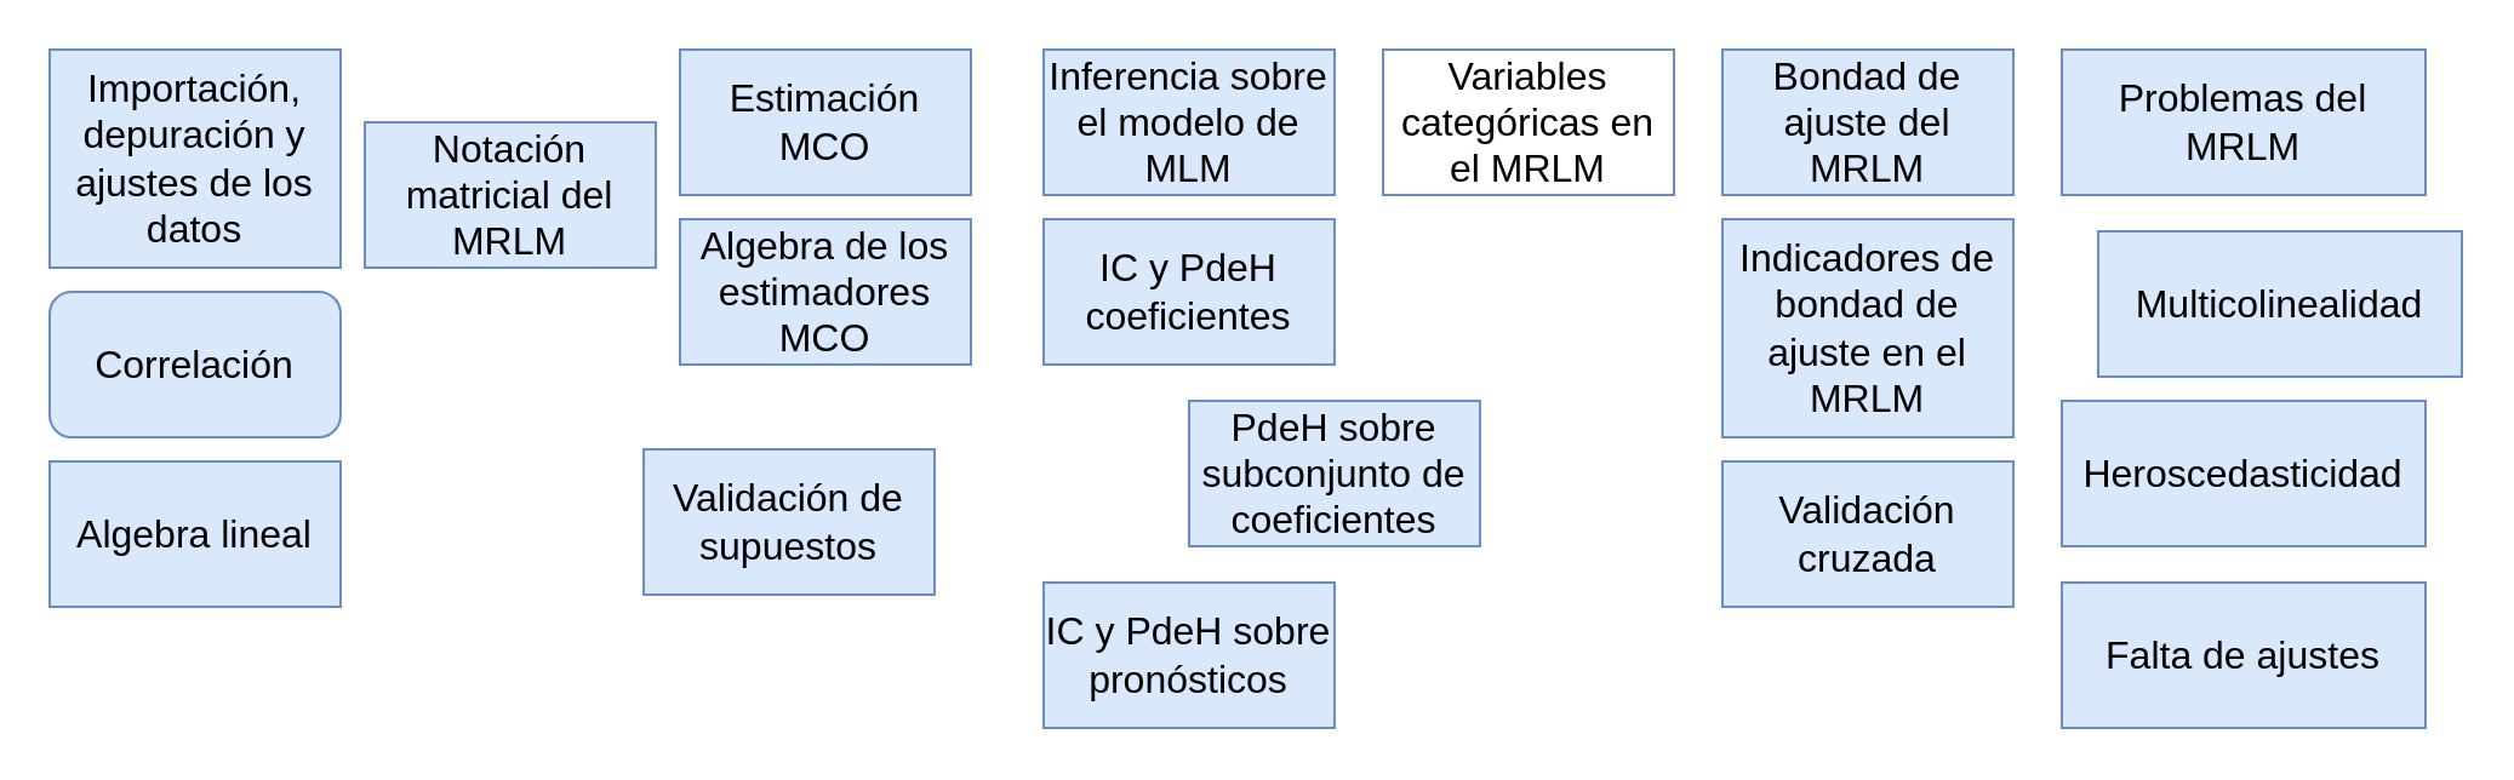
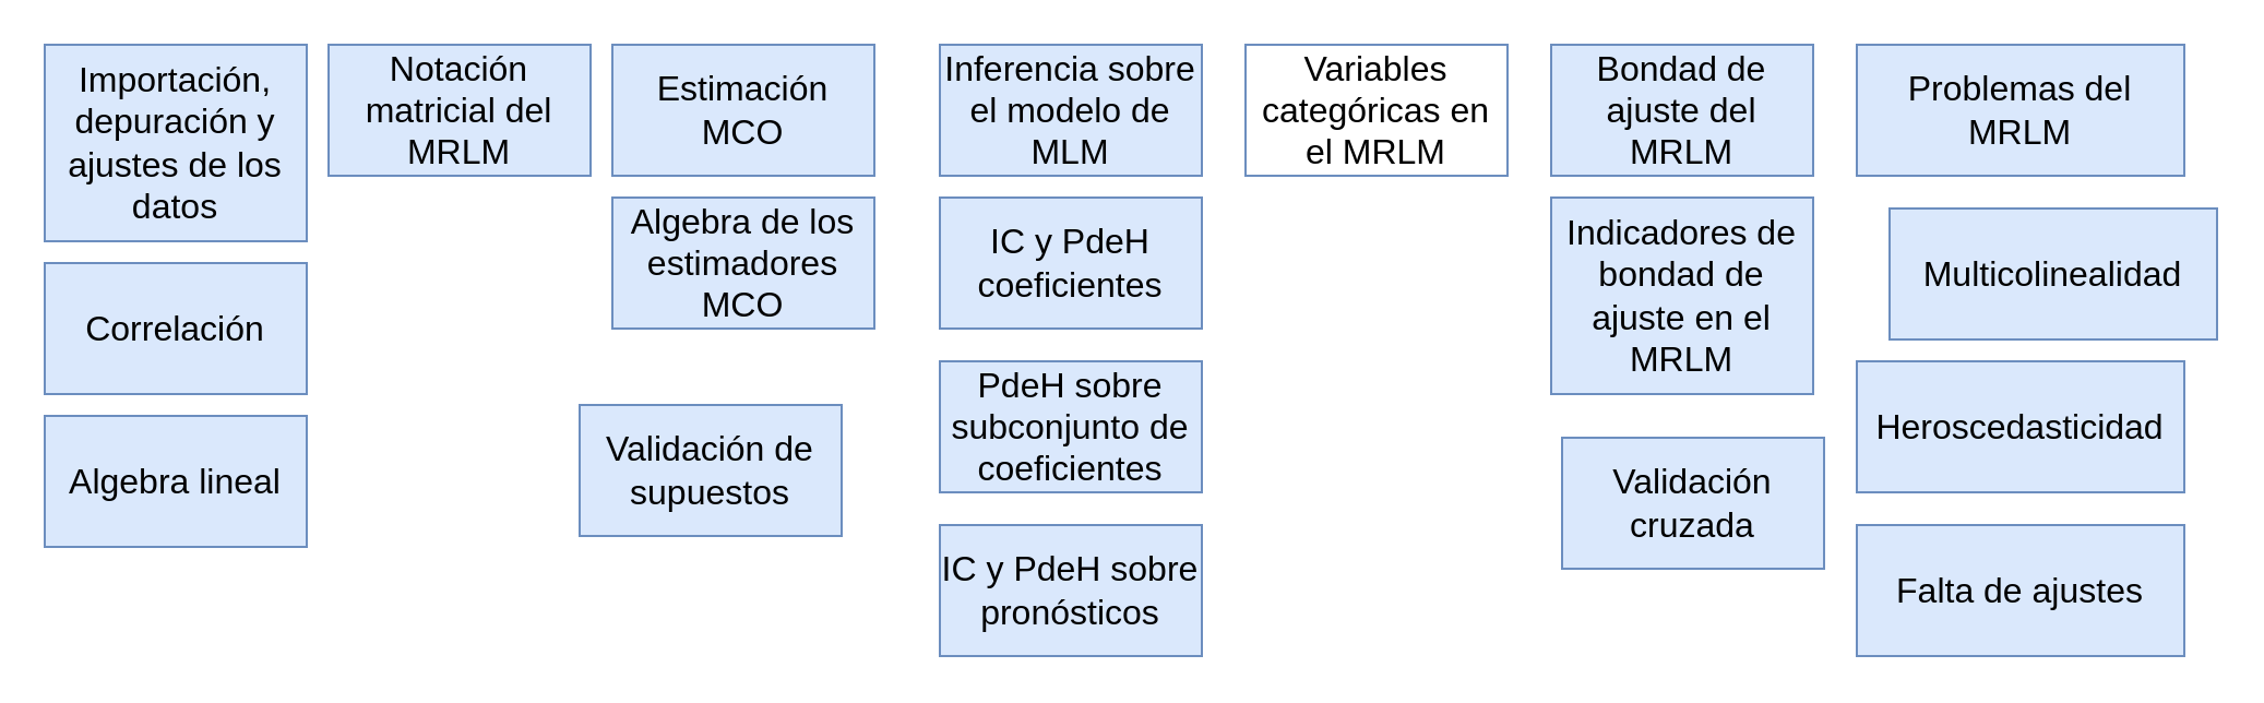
  <mxCell id="0" />
  <mxCell id="1" parent="0" />
- <mxCell id="2" value="&lt;font style=&quot;font-size: 16px&quot;&gt;Correlación&lt;/font&gt;" style="whiteSpace=wrap;html=1;fillColor=#dae8fc;strokeColor=#6c8ebf;rounded=1;" vertex="1" parent="1"><mxGeometry x="20" y="120" width="120" height="60" as="geometry" /></mxCell>
+ <mxCell id="2" value="&lt;font style=&quot;font-size: 16px&quot;&gt;Correlación&lt;/font&gt;" style="rounded=0;whiteSpace=wrap;html=1;fillColor=#dae8fc;strokeColor=#6c8ebf;" vertex="1" parent="1"><mxGeometry x="20" y="120" width="120" height="60" as="geometry" /></mxCell>
  <mxCell id="3" value="&lt;font style=&quot;font-size: 16px&quot;&gt;Algebra lineal&lt;/font&gt;" style="rounded=0;whiteSpace=wrap;html=1;fillColor=#dae8fc;strokeColor=#6c8ebf;" vertex="1" parent="1"><mxGeometry x="20" y="190" width="120" height="60" as="geometry" /></mxCell>
- <mxCell id="4" value="&lt;font style=&quot;font-size: 16px&quot;&gt;Notación matricial del MRLM&lt;/font&gt;" style="rounded=0;whiteSpace=wrap;html=1;fillColor=#dae8fc;strokeColor=#6c8ebf;" vertex="1" parent="1"><mxGeometry x="150" y="50" width="120" height="60" as="geometry" /></mxCell>
+ <mxCell id="4" value="&lt;font style=&quot;font-size: 16px&quot;&gt;Notación matricial del MRLM&lt;/font&gt;" style="rounded=0;whiteSpace=wrap;html=1;fillColor=#dae8fc;strokeColor=#6c8ebf;" vertex="1" parent="1"><mxGeometry x="150" y="20" width="120" height="60" as="geometry" /></mxCell>
  <mxCell id="5" value="&lt;font style=&quot;font-size: 16px&quot;&gt;Estimación MCO&lt;/font&gt;" style="rounded=0;whiteSpace=wrap;html=1;fillColor=#dae8fc;strokeColor=#6c8ebf;" vertex="1" parent="1"><mxGeometry x="280" y="20" width="120" height="60" as="geometry" /></mxCell>
  <mxCell id="6" value="&lt;font style=&quot;font-size: 16px&quot;&gt;Algebra de los estimadores MCO&lt;/font&gt;" style="rounded=0;whiteSpace=wrap;html=1;fillColor=#dae8fc;strokeColor=#6c8ebf;" vertex="1" parent="1"><mxGeometry x="280" y="90" width="120" height="60" as="geometry" /></mxCell>
  <mxCell id="7" value="&lt;font style=&quot;font-size: 16px&quot;&gt;Inferencia sobre el modelo de MLM&lt;/font&gt;" style="rounded=0;whiteSpace=wrap;html=1;fillColor=#dae8fc;strokeColor=#6c8ebf;" vertex="1" parent="1"><mxGeometry x="430" y="20" width="120" height="60" as="geometry" /></mxCell>
  <mxCell id="8" value="&lt;font style=&quot;font-size: 16px&quot;&gt;IC y PdeH coeficientes&lt;/font&gt;" style="rounded=0;whiteSpace=wrap;html=1;fillColor=#dae8fc;strokeColor=#6c8ebf;" vertex="1" parent="1"><mxGeometry x="430" y="90" width="120" height="60" as="geometry" /></mxCell>
- <mxCell id="9" value="&lt;span style=&quot;font-size: 16px&quot;&gt;PdeH sobre subconjunto de coeficientes&lt;/span&gt;" style="rounded=0;whiteSpace=wrap;html=1;fillColor=#dae8fc;strokeColor=#6c8ebf;" vertex="1" parent="1"><mxGeometry x="490" y="165" width="120" height="60" as="geometry" /></mxCell>
+ <mxCell id="9" value="&lt;span style=&quot;font-size: 16px&quot;&gt;PdeH sobre subconjunto de coeficientes&lt;/span&gt;" style="rounded=0;whiteSpace=wrap;html=1;fillColor=#dae8fc;strokeColor=#6c8ebf;" vertex="1" parent="1"><mxGeometry x="430" y="165" width="120" height="60" as="geometry" /></mxCell>
  <mxCell id="10" value="&lt;font style=&quot;font-size: 16px&quot;&gt;IC y PdeH sobre pronósticos&lt;/font&gt;" style="rounded=0;whiteSpace=wrap;html=1;fillColor=#dae8fc;strokeColor=#6c8ebf;" vertex="1" parent="1"><mxGeometry x="430" y="240" width="120" height="60" as="geometry" /></mxCell>
  <mxCell id="11" value="&lt;font style=&quot;font-size: 16px&quot;&gt;Bondad de ajuste del MRLM&lt;/font&gt;" style="rounded=0;whiteSpace=wrap;html=1;fillColor=#dae8fc;strokeColor=#6c8ebf;" vertex="1" parent="1"><mxGeometry x="710" y="20" width="120" height="60" as="geometry" /></mxCell>
  <mxCell id="12" value="&lt;font style=&quot;font-size: 16px&quot;&gt;Validación de supuestos&lt;/font&gt;" style="rounded=0;whiteSpace=wrap;html=1;fillColor=#dae8fc;strokeColor=#6c8ebf;" vertex="1" parent="1"><mxGeometry x="265" y="185" width="120" height="60" as="geometry" /></mxCell>
  <mxCell id="13" value="&lt;font style=&quot;font-size: 16px&quot;&gt;Indicadores de bondad de ajuste en el MRLM&lt;/font&gt;" style="rounded=0;whiteSpace=wrap;html=1;fillColor=#dae8fc;strokeColor=#6c8ebf;" vertex="1" parent="1"><mxGeometry x="710" y="90" width="120" height="90" as="geometry" /></mxCell>
- <mxCell id="14" value="&lt;font style=&quot;font-size: 16px&quot;&gt;Validación cruzada&lt;/font&gt;" style="rounded=0;whiteSpace=wrap;html=1;fillColor=#dae8fc;strokeColor=#6c8ebf;" vertex="1" parent="1"><mxGeometry x="710" y="190" width="120" height="60" as="geometry" /></mxCell>
+ <mxCell id="14" value="&lt;font style=&quot;font-size: 16px&quot;&gt;Validación cruzada&lt;/font&gt;" style="rounded=0;whiteSpace=wrap;html=1;fillColor=#dae8fc;strokeColor=#6c8ebf;" vertex="1" parent="1"><mxGeometry x="715" y="200" width="120" height="60" as="geometry" /></mxCell>
  <mxCell id="15" value="&lt;font style=&quot;font-size: 16px&quot;&gt;Variables categóricas en el MRLM&lt;/font&gt;" style="rounded=0;whiteSpace=wrap;html=1;fillColor=#ffffff;strokeColor=#6c8ebf;" vertex="1" parent="1"><mxGeometry x="570" y="20" width="120" height="60" as="geometry" /></mxCell>
  <mxCell id="16" value="&lt;font style=&quot;font-size: 16px&quot;&gt;Importación, depuración y ajustes de los datos&lt;/font&gt;" style="rounded=0;whiteSpace=wrap;html=1;fillColor=#dae8fc;strokeColor=#6c8ebf;" vertex="1" parent="1"><mxGeometry x="20" y="20" width="120" height="90" as="geometry" /></mxCell>
  <mxCell id="17" value="&lt;font style=&quot;font-size: 16px&quot;&gt;Problemas del MRLM&lt;/font&gt;" style="rounded=0;whiteSpace=wrap;html=1;fillColor=#dae8fc;strokeColor=#6c8ebf;" vertex="1" parent="1"><mxGeometry x="850" y="20" width="150" height="60" as="geometry" /></mxCell>
  <mxCell id="18" value="&lt;font style=&quot;font-size: 16px&quot;&gt;Multicolinealidad&lt;/font&gt;" style="rounded=0;whiteSpace=wrap;html=1;fillColor=#dae8fc;strokeColor=#6c8ebf;" vertex="1" parent="1"><mxGeometry x="865" y="95" width="150" height="60" as="geometry" /></mxCell>
  <mxCell id="19" value="&lt;font style=&quot;font-size: 16px&quot;&gt;Heroscedasticidad&lt;/font&gt;" style="rounded=0;whiteSpace=wrap;html=1;fillColor=#dae8fc;strokeColor=#6c8ebf;" vertex="1" parent="1"><mxGeometry x="850" y="165" width="150" height="60" as="geometry" /></mxCell>
  <mxCell id="20" value="&lt;font style=&quot;font-size: 16px&quot;&gt;Falta de ajustes&lt;/font&gt;" style="rounded=0;whiteSpace=wrap;html=1;fillColor=#dae8fc;strokeColor=#6c8ebf;" vertex="1" parent="1"><mxGeometry x="850" y="240" width="150" height="60" as="geometry" /></mxCell>
